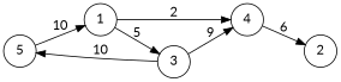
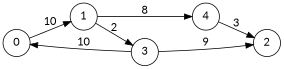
  digraph {
    fontname=Lato
    rankdir=LR
    node [fontname=Lato shape=circle]
    edge [fontname=Lato]
-   0 [label=5]
+   0
    1
    3
    4
    2
    0 -> 1 [label=10]
-   1 -> 3 [label=5]
-   1 -> 4 [label=2]
+   1 -> 3 [label=2]
+   1 -> 4 [label=8]
    3 -> 0 [label=10]
-   3 -> 4 [label=9]
-   4 -> 2 [label=6]
+   3 -> 2 [label=9]
+   4 -> 2 [label=3]
  }
